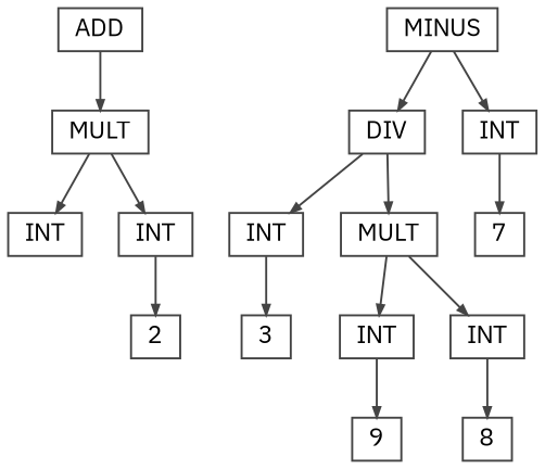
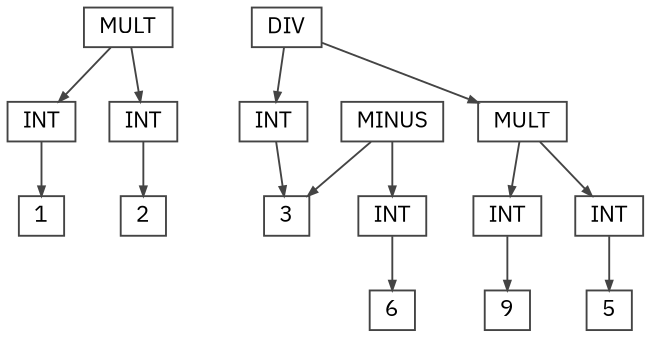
  digraph {
    bgcolor=white
    fontname="IBM Plex Sans"
    ordering=out
    ranksep=.4
    node [color="#444444" fillcolor=white fixedsize=false fontcolor=black fontname="IBM Plex Sans" fontsize=12 shape=box style="filled, solid"]
    edge [arrowsize=.5 color="#444444" fontname="IBM Plex Sans"]
-   n1 [height=.25 label=ADD width=.25]
    n2 [height=.25 label=MULT width=.25]
    n3 [height=.25 label=INT width=.25]
    n4 [height=.25 label=INT width=.25]
    n5 [height=.25 label=MINUS width=.25]
    n6 [height=.25 label=DIV width=.25]
    n7 [height=.25 label=INT width=.25]
+   n8 [height=.25 label=1 width=.25]
    n9 [height=.25 label=2 width=.25]
    n10 [height=.25 label=INT width=.25]
    n11 [height=.25 label=MULT width=.25]
-   n12 [height=.25 label=7 width=.25]
+   n12 [height=.25 label=6 width=.25]
    n13 [height=.25 label=3 width=.25]
    n14 [height=.25 label=INT width=.25]
    n15 [height=.25 label=INT width=.25]
    n16 [height=.25 label=9 width=.25]
-   n17 [height=.25 label=8 width=.25]
-   n1 -> n2
+   n17 [height=.25 label=5 width=.25]
    n2 -> n3
    n2 -> n4
+   n3 -> n8
    n4 -> n9
-   n5 -> n6
+   n5 -> n13
    n5 -> n7
    n6 -> n10
    n6 -> n11
    n7 -> n12
    n10 -> n13
    n11 -> n14
    n11 -> n15
    n14 -> n16
    n15 -> n17
  }
